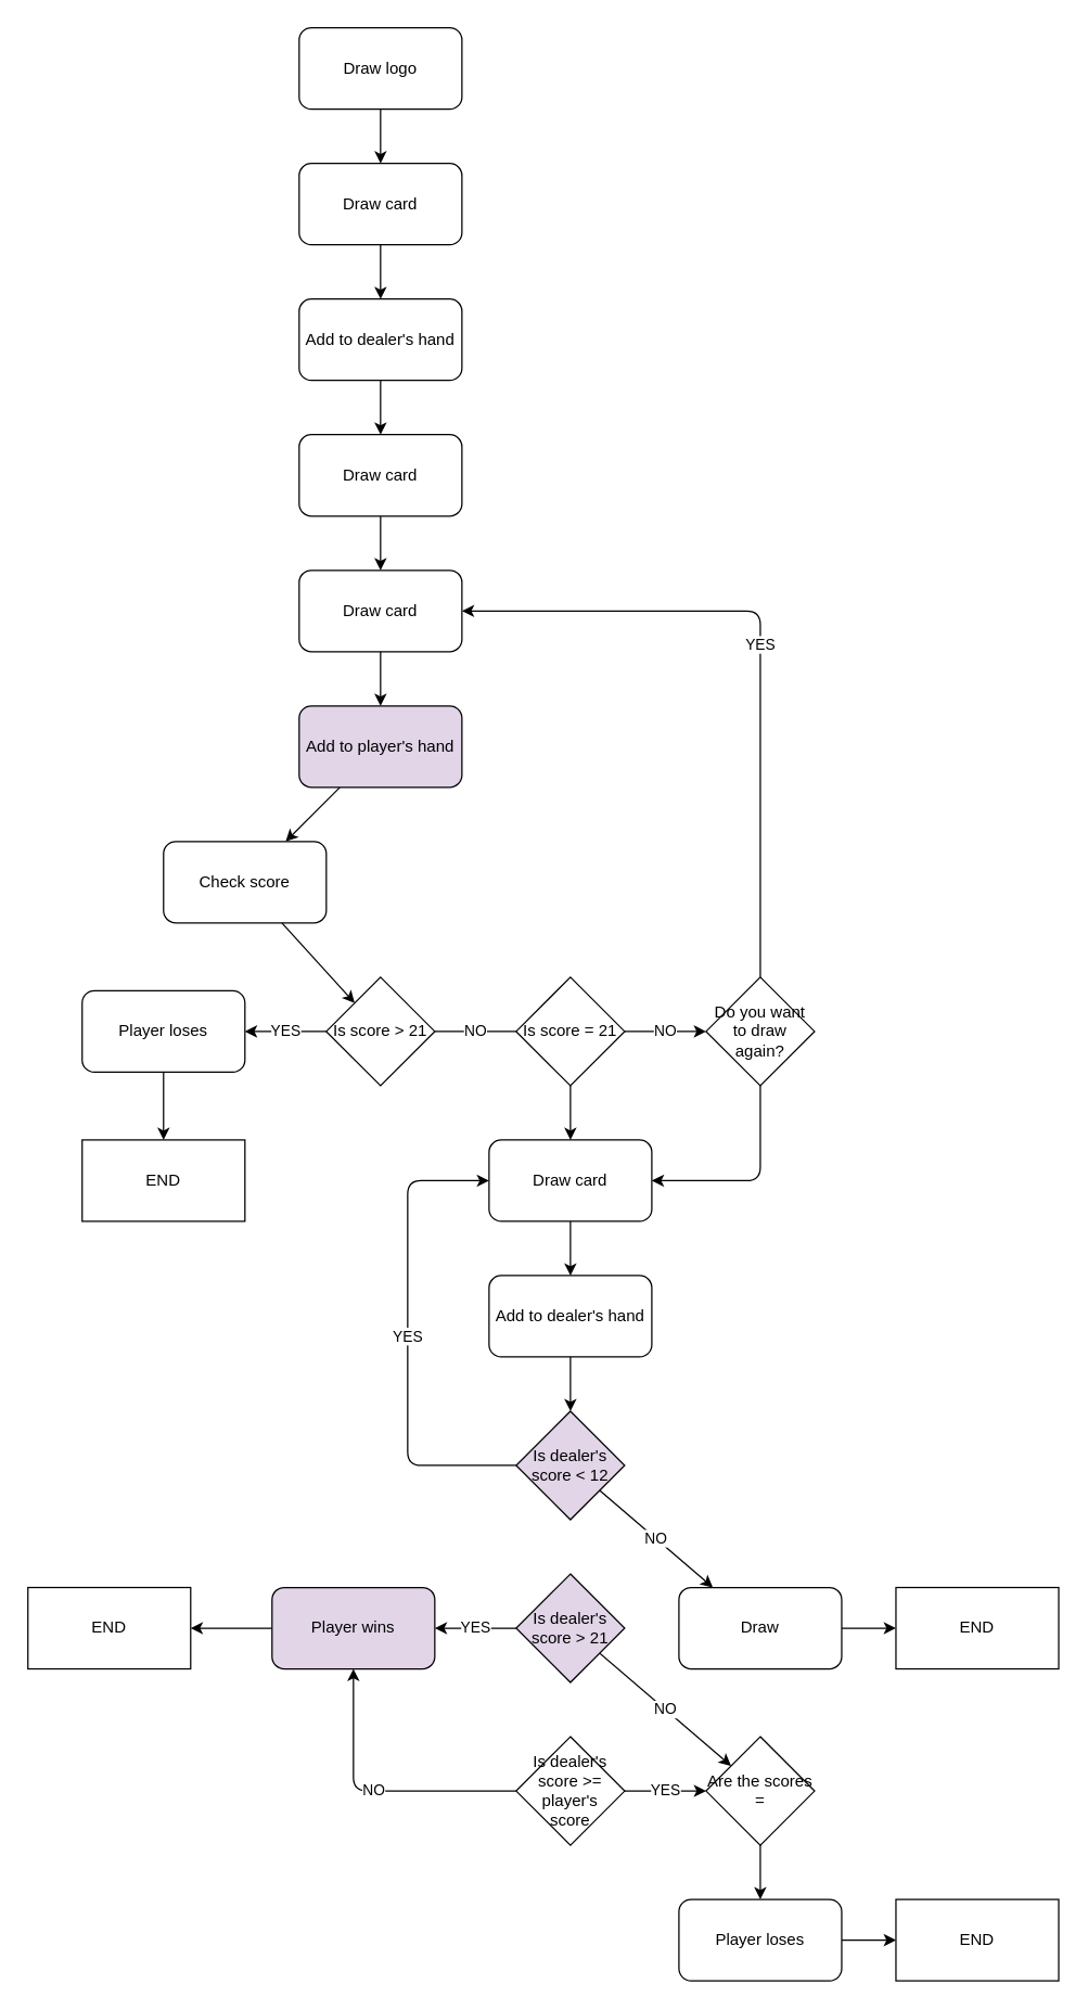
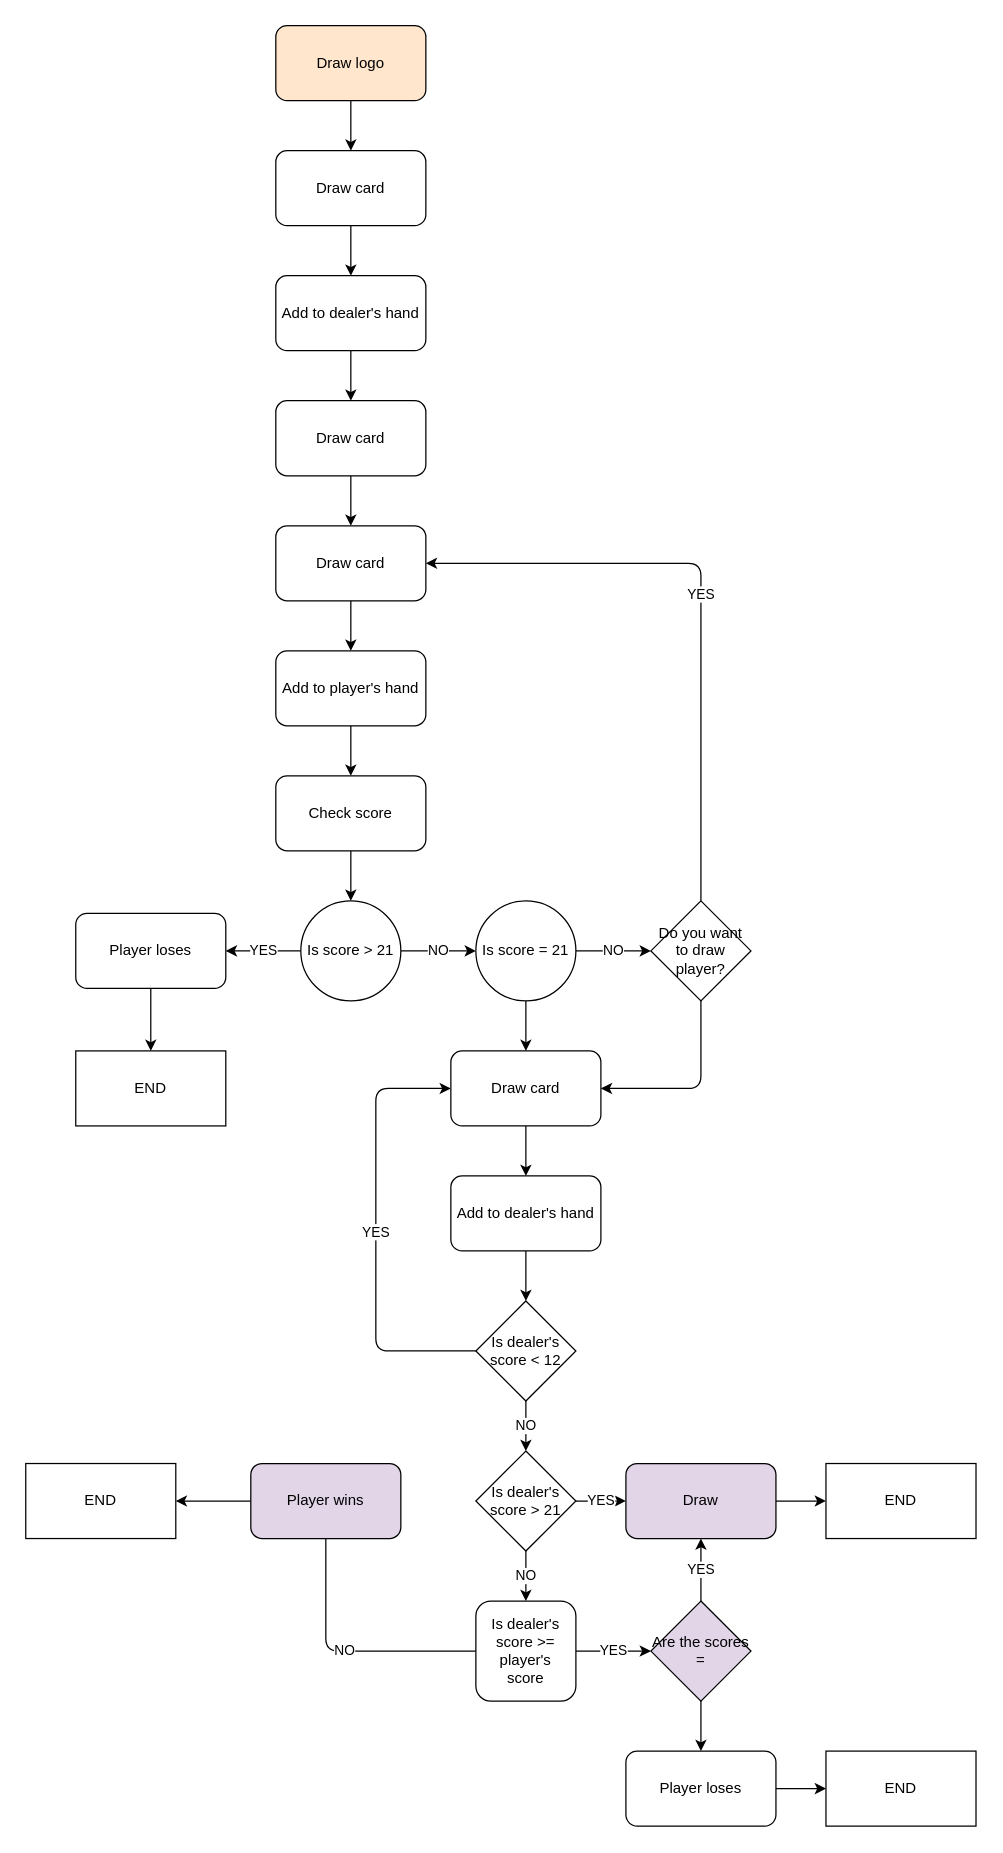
  <mxCell id="0" />
  <mxCell id="1" parent="0" />
  <mxCell id="2" value="" style="edgeStyle=none;html=1;" edge="1" parent="1" source="3" target="5"><mxGeometry relative="1" as="geometry" /></mxCell>
- <mxCell id="3" value="Draw logo" style="rounded=1;whiteSpace=wrap;html=1;" vertex="1" parent="1"><mxGeometry x="220" y="20" width="120" height="60" as="geometry" /></mxCell>
+ <mxCell id="3" value="Draw logo" style="rounded=1;whiteSpace=wrap;html=1;fillColor=#ffe6cc;" vertex="1" parent="1"><mxGeometry x="220" y="20" width="120" height="60" as="geometry" /></mxCell>
  <mxCell id="4" value="" style="edgeStyle=none;html=1;" edge="1" parent="1" source="5" target="7"><mxGeometry relative="1" as="geometry" /></mxCell>
  <mxCell id="5" value="Draw card" style="rounded=1;whiteSpace=wrap;html=1;" vertex="1" parent="1"><mxGeometry x="220" y="120" width="120" height="60" as="geometry" /></mxCell>
  <mxCell id="6" value="" style="edgeStyle=none;html=1;" edge="1" parent="1" source="7" target="9"><mxGeometry relative="1" as="geometry" /></mxCell>
  <mxCell id="7" value="Add to dealer's hand" style="rounded=1;whiteSpace=wrap;html=1;" vertex="1" parent="1"><mxGeometry x="220" y="220" width="120" height="60" as="geometry" /></mxCell>
  <mxCell id="8" value="" style="edgeStyle=none;html=1;" edge="1" parent="1" source="9" target="11"><mxGeometry relative="1" as="geometry" /></mxCell>
  <mxCell id="9" value="Draw card" style="rounded=1;whiteSpace=wrap;html=1;" vertex="1" parent="1"><mxGeometry x="220" y="320" width="120" height="60" as="geometry" /></mxCell>
  <mxCell id="10" value="" style="edgeStyle=none;html=1;" edge="1" parent="1" source="11" target="13"><mxGeometry relative="1" as="geometry" /></mxCell>
  <mxCell id="11" value="Draw card" style="rounded=1;whiteSpace=wrap;html=1;" vertex="1" parent="1"><mxGeometry x="220" y="420" width="120" height="60" as="geometry" /></mxCell>
  <mxCell id="12" value="" style="edgeStyle=none;html=1;" edge="1" parent="1" source="13" target="18"><mxGeometry relative="1" as="geometry" /></mxCell>
- <mxCell id="13" value="Add to player's hand" style="rounded=1;whiteSpace=wrap;html=1;fillColor=#e1d5e7;" vertex="1" parent="1"><mxGeometry x="220" y="520" width="120" height="60" as="geometry" /></mxCell>
+ <mxCell id="13" value="Add to player's hand" style="rounded=1;whiteSpace=wrap;html=1;" vertex="1" parent="1"><mxGeometry x="220" y="520" width="120" height="60" as="geometry" /></mxCell>
  <mxCell id="14" value="YES" style="edgeStyle=none;html=1;entryX=1;entryY=0.5;entryDx=0;entryDy=0;" edge="1" parent="1" source="16" target="11"><mxGeometry relative="1" as="geometry"><mxPoint x="410" y="530" as="targetPoint" /><Array as="points"><mxPoint x="560" y="450" /></Array></mxGeometry></mxCell>
  <mxCell id="15" style="edgeStyle=none;html=1;entryX=1;entryY=0.5;entryDx=0;entryDy=0;" edge="1" parent="1" source="16" target="28"><mxGeometry relative="1" as="geometry"><Array as="points"><mxPoint x="560" y="870" /></Array></mxGeometry></mxCell>
- <mxCell id="16" value="Do you want to draw again?" style="rhombus;whiteSpace=wrap;html=1;" vertex="1" parent="1"><mxGeometry x="520" y="720" width="80" height="80" as="geometry" /></mxCell>
+ <mxCell id="16" value="Do you want to draw player?" style="rhombus;whiteSpace=wrap;html=1;" vertex="1" parent="1"><mxGeometry x="520" y="720" width="80" height="80" as="geometry" /></mxCell>
  <mxCell id="17" value="" style="edgeStyle=none;html=1;" edge="1" parent="1" source="18" target="21"><mxGeometry relative="1" as="geometry" /></mxCell>
- <mxCell id="18" value="Check score" style="rounded=1;whiteSpace=wrap;html=1;" vertex="1" parent="1"><mxGeometry x="120" y="620" width="120" height="60" as="geometry" /></mxCell>
- <mxCell id="19" value="NO" style="edgeStyle=none;html=1;endArrow=none;" edge="1" parent="1" source="21" target="24"><mxGeometry relative="1" as="geometry" /></mxCell>
+ <mxCell id="18" value="Check score" style="rounded=1;whiteSpace=wrap;html=1;" vertex="1" parent="1"><mxGeometry x="220" y="620" width="120" height="60" as="geometry" /></mxCell>
+ <mxCell id="19" value="NO" style="edgeStyle=none;html=1;" edge="1" parent="1" source="21" target="24"><mxGeometry relative="1" as="geometry" /></mxCell>
  <mxCell id="20" value="YES" style="edgeStyle=none;html=1;" edge="1" parent="1" source="21" target="26"><mxGeometry relative="1" as="geometry" /></mxCell>
- <mxCell id="21" value="Is score &amp;gt; 21" style="rhombus;whiteSpace=wrap;html=1;" vertex="1" parent="1"><mxGeometry x="240" y="720" width="80" height="80" as="geometry" /></mxCell>
+ <mxCell id="21" value="Is score &amp;gt; 21" style="ellipse;whiteSpace=wrap;html=1;" vertex="1" parent="1"><mxGeometry x="240" y="720" width="80" height="80" as="geometry" /></mxCell>
  <mxCell id="22" value="NO" style="edgeStyle=none;html=1;" edge="1" parent="1" source="24"><mxGeometry relative="1" as="geometry"><mxPoint x="520" y="760" as="targetPoint" /></mxGeometry></mxCell>
  <mxCell id="23" value="" style="edgeStyle=none;html=1;" edge="1" parent="1" source="24" target="28"><mxGeometry relative="1" as="geometry" /></mxCell>
- <mxCell id="24" value="Is score = 21" style="rhombus;whiteSpace=wrap;html=1;" vertex="1" parent="1"><mxGeometry x="380" y="720" width="80" height="80" as="geometry" /></mxCell>
+ <mxCell id="24" value="Is score = 21" style="ellipse;whiteSpace=wrap;html=1;" vertex="1" parent="1"><mxGeometry x="380" y="720" width="80" height="80" as="geometry" /></mxCell>
  <mxCell id="25" value="" style="edgeStyle=none;html=1;" edge="1" parent="1" source="26" target="52"><mxGeometry relative="1" as="geometry" /></mxCell>
  <mxCell id="26" value="Player loses" style="rounded=1;whiteSpace=wrap;html=1;" vertex="1" parent="1"><mxGeometry x="60" y="730" width="120" height="60" as="geometry" /></mxCell>
  <mxCell id="27" value="" style="edgeStyle=none;html=1;" edge="1" parent="1" source="28" target="30"><mxGeometry relative="1" as="geometry" /></mxCell>
  <mxCell id="28" value="Draw card" style="rounded=1;whiteSpace=wrap;html=1;" vertex="1" parent="1"><mxGeometry x="360" y="840" width="120" height="60" as="geometry" /></mxCell>
  <mxCell id="29" value="" style="edgeStyle=none;html=1;" edge="1" parent="1" source="30" target="33"><mxGeometry relative="1" as="geometry" /></mxCell>
  <mxCell id="30" value="Add to dealer's hand" style="rounded=1;whiteSpace=wrap;html=1;" vertex="1" parent="1"><mxGeometry x="360" y="940" width="120" height="60" as="geometry" /></mxCell>
  <mxCell id="31" value="YES" style="edgeStyle=none;html=1;entryX=0;entryY=0.5;entryDx=0;entryDy=0;" edge="1" parent="1" source="33" target="28"><mxGeometry relative="1" as="geometry"><Array as="points"><mxPoint x="300" y="1080" /><mxPoint x="300" y="870" /></Array></mxGeometry></mxCell>
- <mxCell id="32" value="NO" style="edgeStyle=none;html=1;" edge="1" parent="1" source="33" target="46"><mxGeometry relative="1" as="geometry" /></mxCell>
- <mxCell id="33" value="Is dealer's score &amp;lt; 12" style="rhombus;whiteSpace=wrap;html=1;fillColor=#e1d5e7;" vertex="1" parent="1"><mxGeometry x="380" y="1040" width="80" height="80" as="geometry" /></mxCell>
- <mxCell id="34" value="YES" style="edgeStyle=none;html=1;" edge="1" parent="1" source="36" target="38"><mxGeometry relative="1" as="geometry" /></mxCell>
- <mxCell id="35" value="NO" style="edgeStyle=none;html=1;" edge="1" parent="1" source="36" target="44"><mxGeometry relative="1" as="geometry" /></mxCell>
- <mxCell id="36" value="Is dealer's score &amp;gt; 21" style="rhombus;whiteSpace=wrap;html=1;fillColor=#e1d5e7;" vertex="1" parent="1"><mxGeometry x="380" y="1160" width="80" height="80" as="geometry" /></mxCell>
+ <mxCell id="32" value="NO" style="edgeStyle=none;html=1;" edge="1" parent="1" source="33" target="36"><mxGeometry relative="1" as="geometry" /></mxCell>
+ <mxCell id="33" value="Is dealer's score &amp;lt; 12" style="rhombus;whiteSpace=wrap;html=1;" vertex="1" parent="1"><mxGeometry x="380" y="1040" width="80" height="80" as="geometry" /></mxCell>
+ <mxCell id="34" value="YES" style="edgeStyle=none;html=1;" edge="1" parent="1" source="36" target="46"><mxGeometry relative="1" as="geometry" /></mxCell>
+ <mxCell id="35" value="NO" style="edgeStyle=none;html=1;" edge="1" parent="1" source="36" target="41"><mxGeometry relative="1" as="geometry" /></mxCell>
+ <mxCell id="36" value="Is dealer's score &amp;gt; 21" style="rhombus;whiteSpace=wrap;html=1;" vertex="1" parent="1"><mxGeometry x="380" y="1160" width="80" height="80" as="geometry" /></mxCell>
  <mxCell id="37" value="" style="edgeStyle=none;html=1;" edge="1" parent="1" source="38" target="51"><mxGeometry relative="1" as="geometry" /></mxCell>
  <mxCell id="38" value="Player wins" style="rounded=1;whiteSpace=wrap;html=1;fillColor=#e1d5e7;" vertex="1" parent="1"><mxGeometry x="200" y="1170" width="120" height="60" as="geometry" /></mxCell>
  <mxCell id="39" value="YES" style="edgeStyle=none;html=1;" edge="1" parent="1" source="41"><mxGeometry relative="1" as="geometry"><mxPoint x="520" y="1320" as="targetPoint" /></mxGeometry></mxCell>
- <mxCell id="40" value="NO" style="edgeStyle=none;html=1;entryX=0.5;entryY=1;entryDx=0;entryDy=0;" edge="1" parent="1" source="41" target="38"><mxGeometry relative="1" as="geometry"><Array as="points"><mxPoint x="260" y="1320" /></Array></mxGeometry></mxCell>
- <mxCell id="41" value="Is dealer's score &amp;gt;= player's &lt;br&gt;score" style="rhombus;whiteSpace=wrap;html=1;" vertex="1" parent="1"><mxGeometry x="380" y="1280" width="80" height="80" as="geometry" /></mxCell>
+ <mxCell id="40" value="NO" style="edgeStyle=none;html=1;entryX=0.5;entryY=1;entryDx=0;entryDy=0;endArrow=none;" edge="1" parent="1" source="41" target="38"><mxGeometry relative="1" as="geometry"><Array as="points"><mxPoint x="260" y="1320" /></Array></mxGeometry></mxCell>
+ <mxCell id="41" value="Is dealer's score &amp;gt;= player's &lt;br&gt;score" style="whiteSpace=wrap;html=1;rounded=1;" vertex="1" parent="1"><mxGeometry x="380" y="1280" width="80" height="80" as="geometry" /></mxCell>
+ <mxCell id="42" value="YES" style="edgeStyle=none;html=1;" edge="1" parent="1" source="44" target="46"><mxGeometry relative="1" as="geometry" /></mxCell>
  <mxCell id="43" value="" style="edgeStyle=none;html=1;" edge="1" parent="1" source="44" target="48"><mxGeometry relative="1" as="geometry" /></mxCell>
- <mxCell id="44" value="Are the scores =" style="rhombus;whiteSpace=wrap;html=1;" vertex="1" parent="1"><mxGeometry x="520" y="1280" width="80" height="80" as="geometry" /></mxCell>
+ <mxCell id="44" value="Are the scores =" style="rhombus;whiteSpace=wrap;html=1;fillColor=#e1d5e7;" vertex="1" parent="1"><mxGeometry x="520" y="1280" width="80" height="80" as="geometry" /></mxCell>
  <mxCell id="45" value="" style="edgeStyle=none;html=1;" edge="1" parent="1" source="46" target="49"><mxGeometry relative="1" as="geometry" /></mxCell>
- <mxCell id="46" value="Draw" style="rounded=1;whiteSpace=wrap;html=1;" vertex="1" parent="1"><mxGeometry x="500" y="1170" width="120" height="60" as="geometry" /></mxCell>
+ <mxCell id="46" value="Draw" style="rounded=1;whiteSpace=wrap;html=1;fillColor=#e1d5e7;" vertex="1" parent="1"><mxGeometry x="500" y="1170" width="120" height="60" as="geometry" /></mxCell>
  <mxCell id="47" value="" style="edgeStyle=none;html=1;" edge="1" parent="1" source="48" target="50"><mxGeometry relative="1" as="geometry" /></mxCell>
  <mxCell id="48" value="Player loses" style="rounded=1;whiteSpace=wrap;html=1;" vertex="1" parent="1"><mxGeometry x="500" y="1400" width="120" height="60" as="geometry" /></mxCell>
  <mxCell id="49" value="END" style="rounded=0;whiteSpace=wrap;html=1;" vertex="1" parent="1"><mxGeometry x="660" y="1170" width="120" height="60" as="geometry" /></mxCell>
  <mxCell id="50" value="END" style="rounded=0;whiteSpace=wrap;html=1;" vertex="1" parent="1"><mxGeometry x="660" y="1400" width="120" height="60" as="geometry" /></mxCell>
  <mxCell id="51" value="END" style="rounded=0;whiteSpace=wrap;html=1;" vertex="1" parent="1"><mxGeometry x="20" y="1170" width="120" height="60" as="geometry" /></mxCell>
  <mxCell id="52" value="END" style="rounded=0;whiteSpace=wrap;html=1;" vertex="1" parent="1"><mxGeometry x="60" y="840" width="120" height="60" as="geometry" /></mxCell>
